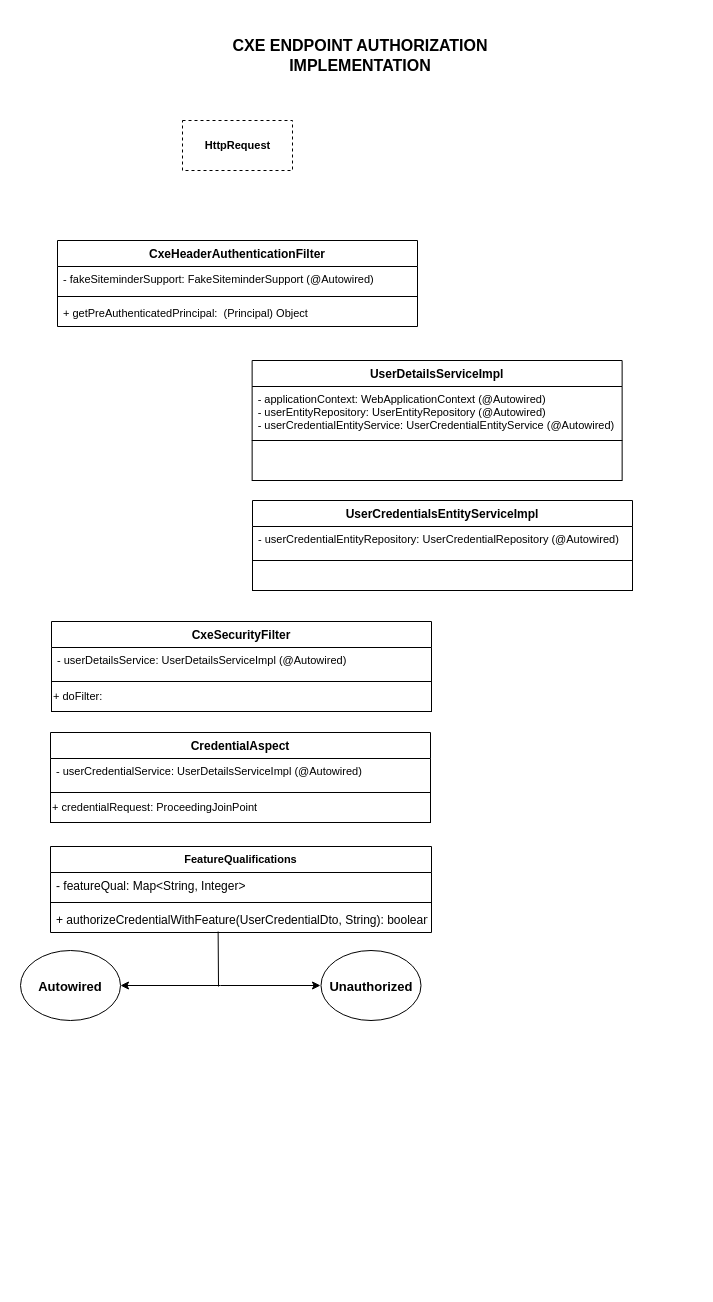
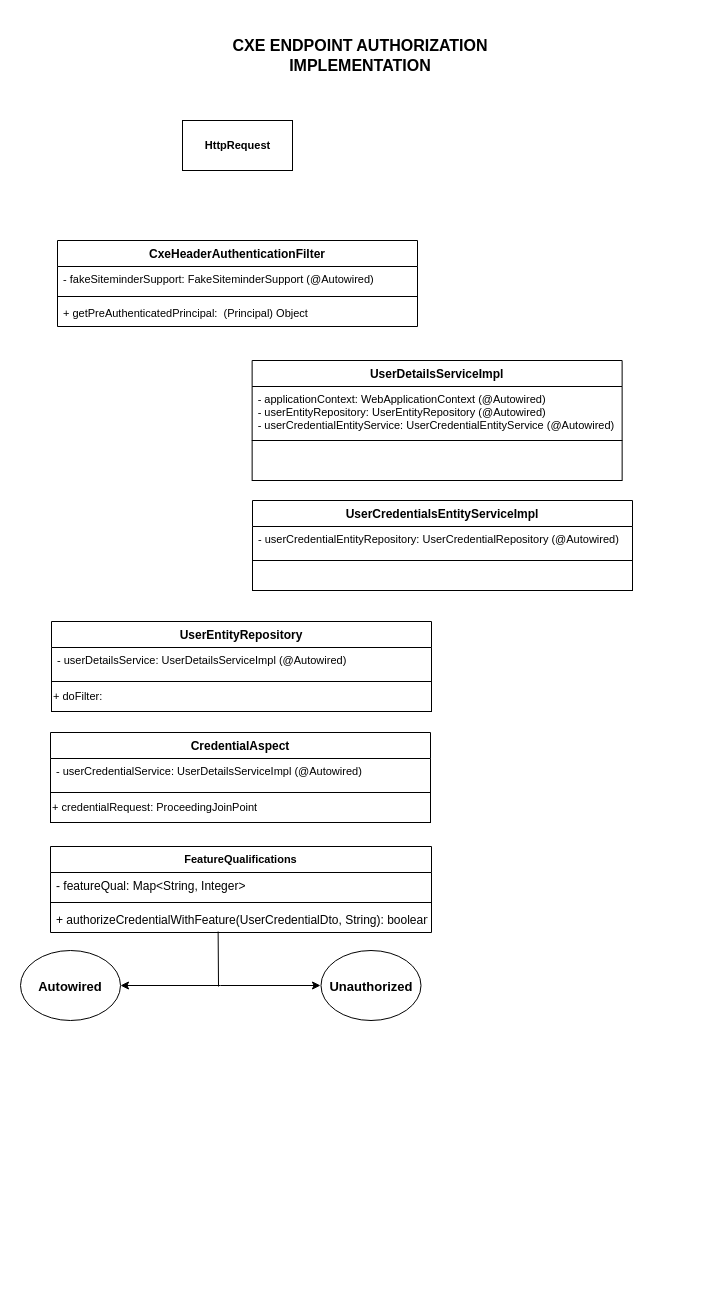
  <mxCell id="0" />
  <mxCell id="1" parent="0" />
  <mxCell id="2" value="" style="group" vertex="1" connectable="0" parent="1"><mxGeometry x="50" y="240" width="641" height="790" as="geometry" /></mxCell>
  <mxCell id="3" value="CxeHeaderAuthenticationFilter" style="swimlane;fontStyle=1;align=center;verticalAlign=top;childLayout=stackLayout;horizontal=1;startSize=26;horizontalStack=0;resizeParent=1;resizeParentMax=0;resizeLast=0;collapsible=1;marginBottom=0;" vertex="1" parent="2"><mxGeometry x="7" width="360" height="86" as="geometry" /></mxCell>
  <mxCell id="4" value="- fakeSiteminderSupport: FakeSiteminderSupport (@Autowired)" style="text;strokeColor=none;fillColor=none;align=left;verticalAlign=top;spacingLeft=4;spacingRight=4;overflow=hidden;rotatable=0;points=[[0,0.5],[1,0.5]];portConstraint=eastwest;fontSize=11;" vertex="1" parent="3"><mxGeometry y="26" width="360" height="26" as="geometry" /></mxCell>
  <mxCell id="5" value="" style="line;strokeWidth=1;fillColor=none;align=left;verticalAlign=middle;spacingTop=-1;spacingLeft=3;spacingRight=3;rotatable=0;labelPosition=right;points=[];portConstraint=eastwest;" vertex="1" parent="3"><mxGeometry y="52" width="360" height="8" as="geometry" /></mxCell>
  <mxCell id="6" value="+ getPreAuthenticatedPrincipal:  (Principal) Object" style="text;strokeColor=none;fillColor=none;align=left;verticalAlign=top;spacingLeft=4;spacingRight=4;overflow=hidden;rotatable=0;points=[[0,0.5],[1,0.5]];portConstraint=eastwest;fontSize=11;" vertex="1" parent="3"><mxGeometry y="60" width="360" height="26" as="geometry" /></mxCell>
  <mxCell id="7" value="" style="group" vertex="1" connectable="0" parent="2"><mxGeometry x="1" y="120" width="570.64" height="120" as="geometry" /></mxCell>
  <mxCell id="8" value="" style="group" vertex="1" connectable="0" parent="7"><mxGeometry x="200.64" width="370" height="120" as="geometry" /></mxCell>
  <mxCell id="9" value="" style="rounded=0;whiteSpace=wrap;html=1;fontSize=11;" vertex="1" parent="8"><mxGeometry y="80" width="370" height="40" as="geometry" /></mxCell>
  <mxCell id="10" value="UserDetailsServiceImpl" style="swimlane;fontStyle=1;align=center;verticalAlign=top;childLayout=stackLayout;horizontal=1;startSize=26;horizontalStack=0;resizeParent=1;resizeParentMax=0;resizeLast=0;collapsible=1;marginBottom=0;" vertex="1" parent="8"><mxGeometry width="370" height="80" as="geometry" /></mxCell>
  <mxCell id="11" value="- applicationContext: WebApplicationContext (@Autowired)&#10;- userEntityRepository: UserEntityRepository (@Autowired)&#10;- userCredentialEntityService: UserCredentialEntityService (@Autowired)&#10;&#10;&#10;&#10;&#10;&#10;" style="text;strokeColor=none;fillColor=none;align=left;verticalAlign=top;spacingLeft=4;spacingRight=4;overflow=hidden;rotatable=0;points=[[0,0.5],[1,0.5]];portConstraint=eastwest;fontSize=11;" vertex="1" parent="10"><mxGeometry y="26" width="370" height="54" as="geometry" /></mxCell>
  <mxCell id="12" value="" style="group" vertex="1" connectable="0" parent="2"><mxGeometry x="257" y="260" width="380" height="90" as="geometry" /></mxCell>
  <mxCell id="13" value="" style="group" vertex="1" connectable="0" parent="12"><mxGeometry width="380" height="90" as="geometry" /></mxCell>
  <mxCell id="14" value="" style="group" vertex="1" connectable="0" parent="13"><mxGeometry width="380" height="90" as="geometry" /></mxCell>
  <mxCell id="15" value="+ getCredentials: UserCredentialDto" style="text;html=1;strokeColor=none;fillColor=none;align=left;verticalAlign=middle;whiteSpace=wrap;rounded=0;fontSize=11;" vertex="1" parent="14"><mxGeometry y="65" width="200" height="20" as="geometry" /></mxCell>
  <mxCell id="16" value="" style="group" vertex="1" connectable="0" parent="14"><mxGeometry x="-55" width="380" height="90" as="geometry" /></mxCell>
  <mxCell id="17" value="UserCredentialsEntityServiceImpl" style="swimlane;fontStyle=1;align=center;verticalAlign=top;childLayout=stackLayout;horizontal=1;startSize=26;horizontalStack=0;resizeParent=1;resizeParentMax=0;resizeLast=0;collapsible=1;marginBottom=0;" vertex="1" parent="16"><mxGeometry width="380" height="60" as="geometry" /></mxCell>
  <mxCell id="18" value="- userCredentialEntityRepository: UserCredentialRepository (@Autowired)&#10;&#10;&#10;" style="text;strokeColor=none;fillColor=none;align=left;verticalAlign=top;spacingLeft=4;spacingRight=4;overflow=hidden;rotatable=0;points=[[0,0.5],[1,0.5]];portConstraint=eastwest;fontSize=11;" vertex="1" parent="17"><mxGeometry y="26" width="380" height="34" as="geometry" /></mxCell>
  <mxCell id="19" value="" style="rounded=0;whiteSpace=wrap;html=1;fontSize=11;" vertex="1" parent="16"><mxGeometry y="60" width="380" height="30" as="geometry" /></mxCell>
  <mxCell id="20" value="" style="group" vertex="1" connectable="0" parent="2"><mxGeometry y="492" width="380" height="90" as="geometry" /></mxCell>
  <mxCell id="21" value="" style="group" vertex="1" connectable="0" parent="20"><mxGeometry width="380" height="90" as="geometry" /></mxCell>
  <mxCell id="22" value="" style="group" vertex="1" connectable="0" parent="21"><mxGeometry width="380" height="90" as="geometry" /></mxCell>
  <mxCell id="23" value="CredentialAspect" style="swimlane;fontStyle=1;align=center;verticalAlign=top;childLayout=stackLayout;horizontal=1;startSize=26;horizontalStack=0;resizeParent=1;resizeParentMax=0;resizeLast=0;collapsible=1;marginBottom=0;" vertex="1" parent="22"><mxGeometry width="380" height="60" as="geometry" /></mxCell>
  <mxCell id="24" value="- userCredentialService: UserDetailsServiceImpl (@Autowired)&#10;&#10;&#10;" style="text;strokeColor=none;fillColor=none;align=left;verticalAlign=top;spacingLeft=4;spacingRight=4;overflow=hidden;rotatable=0;points=[[0,0.5],[1,0.5]];portConstraint=eastwest;fontSize=11;" vertex="1" parent="23"><mxGeometry y="26" width="380" height="34" as="geometry" /></mxCell>
  <mxCell id="25" value="" style="rounded=0;whiteSpace=wrap;html=1;fontSize=11;" vertex="1" parent="22"><mxGeometry y="60" width="380" height="30" as="geometry" /></mxCell>
  <mxCell id="26" value="+ credentialRequest: ProceedingJoinPoint " style="text;html=1;strokeColor=none;fillColor=none;align=left;verticalAlign=middle;whiteSpace=wrap;rounded=0;fontSize=11;" vertex="1" parent="22"><mxGeometry y="65" width="360" height="20" as="geometry" /></mxCell>
  <mxCell id="27" value="" style="group" vertex="1" connectable="0" parent="2"><mxGeometry x="1" y="381" width="380" height="90" as="geometry" /></mxCell>
  <mxCell id="28" value="" style="group" vertex="1" connectable="0" parent="27"><mxGeometry width="380" height="90" as="geometry" /></mxCell>
  <mxCell id="29" value="" style="group" vertex="1" connectable="0" parent="28"><mxGeometry width="380" height="90" as="geometry" /></mxCell>
- <mxCell id="30" value="CxeSecurityFilter" style="swimlane;fontStyle=1;align=center;verticalAlign=top;childLayout=stackLayout;horizontal=1;startSize=26;horizontalStack=0;resizeParent=1;resizeParentMax=0;resizeLast=0;collapsible=1;marginBottom=0;" vertex="1" parent="29"><mxGeometry width="380" height="60" as="geometry" /></mxCell>
+ <mxCell id="30" value="UserEntityRepository" style="swimlane;fontStyle=1;align=center;verticalAlign=top;childLayout=stackLayout;horizontal=1;startSize=26;horizontalStack=0;resizeParent=1;resizeParentMax=0;resizeLast=0;collapsible=1;marginBottom=0;" vertex="1" parent="29"><mxGeometry width="380" height="60" as="geometry" /></mxCell>
  <mxCell id="31" value="- userDetailsService: UserDetailsServiceImpl (@Autowired)&#10;&#10;&#10;" style="text;strokeColor=none;fillColor=none;align=left;verticalAlign=top;spacingLeft=4;spacingRight=4;overflow=hidden;rotatable=0;points=[[0,0.5],[1,0.5]];portConstraint=eastwest;fontSize=11;" vertex="1" parent="30"><mxGeometry y="26" width="380" height="34" as="geometry" /></mxCell>
  <mxCell id="32" value="" style="rounded=0;whiteSpace=wrap;html=1;fontSize=11;" vertex="1" parent="29"><mxGeometry y="60" width="380" height="30" as="geometry" /></mxCell>
  <mxCell id="33" value="+ doFilter: " style="text;html=1;strokeColor=none;fillColor=none;align=left;verticalAlign=middle;whiteSpace=wrap;rounded=0;fontSize=11;" vertex="1" parent="29"><mxGeometry y="65" width="200" height="20" as="geometry" /></mxCell>
  <mxCell id="34" value="FeatureQualifications" style="swimlane;fontStyle=1;align=center;verticalAlign=top;childLayout=stackLayout;horizontal=1;startSize=26;horizontalStack=0;resizeParent=1;resizeParentMax=0;resizeLast=0;collapsible=1;marginBottom=0;fontSize=11;" vertex="1" parent="2"><mxGeometry y="606" width="381" height="86" as="geometry" /></mxCell>
  <mxCell id="35" value="- featureQual: Map&lt;String, Integer&gt;" style="text;strokeColor=none;fillColor=none;align=left;verticalAlign=top;spacingLeft=4;spacingRight=4;overflow=hidden;rotatable=0;points=[[0,0.5],[1,0.5]];portConstraint=eastwest;" vertex="1" parent="34"><mxGeometry y="26" width="381" height="26" as="geometry" /></mxCell>
  <mxCell id="36" value="" style="line;strokeWidth=1;fillColor=none;align=left;verticalAlign=middle;spacingTop=-1;spacingLeft=3;spacingRight=3;rotatable=0;labelPosition=right;points=[];portConstraint=eastwest;" vertex="1" parent="34"><mxGeometry y="52" width="381" height="8" as="geometry" /></mxCell>
  <mxCell id="37" value="+ authorizeCredentialWithFeature(UserCredentialDto, String): boolean" style="text;strokeColor=none;fillColor=none;align=left;verticalAlign=top;spacingLeft=4;spacingRight=4;overflow=hidden;rotatable=0;points=[[0,0.5],[1,0.5]];portConstraint=eastwest;" vertex="1" parent="34"><mxGeometry y="60" width="381" height="26" as="geometry" /></mxCell>
  <mxCell id="38" value="&lt;font size=&quot;1&quot;&gt;&lt;b&gt;&lt;font style=&quot;font-size: 13px&quot;&gt;Unauthorized&lt;/font&gt;&lt;/b&gt;&lt;/font&gt;" style="ellipse;whiteSpace=wrap;html=1;fontSize=16;align=center;" vertex="1" parent="2"><mxGeometry x="270.5" y="710" width="100" height="70" as="geometry" /></mxCell>
  <mxCell id="39" value="&lt;font size=&quot;1&quot;&gt;&lt;b style=&quot;font-size: 13px&quot;&gt;Autowired&lt;/b&gt;&lt;/font&gt;" style="ellipse;whiteSpace=wrap;html=1;fontSize=16;align=center;" vertex="1" parent="2"><mxGeometry x="-30" y="710" width="100" height="70" as="geometry" /></mxCell>
- <mxCell id="40" value="&lt;div&gt;&lt;b&gt;HttpRequest&lt;/b&gt;&lt;/div&gt;" style="html=1;fontSize=11;align=center;dashed=1;" vertex="1" parent="1"><mxGeometry x="182" y="120" width="110" height="50" as="geometry" /></mxCell>
+ <mxCell id="40" value="&lt;div&gt;&lt;b&gt;HttpRequest&lt;/b&gt;&lt;/div&gt;" style="html=1;fontSize=11;align=center;" vertex="1" parent="1"><mxGeometry x="182" y="120" width="110" height="50" as="geometry" /></mxCell>
  <mxCell id="41" value="&lt;div style=&quot;font-size: 16px;&quot;&gt;CXE ENDPOINT AUTHORIZATION&lt;/div&gt;&lt;div style=&quot;font-size: 16px;&quot;&gt;IMPLEMENTATION&lt;br style=&quot;font-size: 16px;&quot;&gt;&lt;/div&gt;" style="text;html=1;strokeColor=none;fillColor=none;align=center;verticalAlign=middle;whiteSpace=wrap;rounded=0;fontSize=16;fontStyle=1" vertex="1" parent="1"><mxGeometry x="230" y="20" width="260" height="70" as="geometry" /></mxCell>
  <mxCell id="42" value="" style="endArrow=none;html=1;fontSize=16;entryX=0.44;entryY=1.118;entryDx=0;entryDy=0;entryPerimeter=0;" edge="1" parent="1"><mxGeometry width="50" height="50" relative="1" as="geometry"><mxPoint x="218" y="986" as="sourcePoint" /><mxPoint x="217.64" y="931.068" as="targetPoint" /></mxGeometry></mxCell>
  <mxCell id="43" value="" style="endArrow=classic;html=1;fontSize=16;" edge="1" parent="1"><mxGeometry width="50" height="50" relative="1" as="geometry"><mxPoint x="220" y="985" as="sourcePoint" /><mxPoint x="120" y="985" as="targetPoint" /></mxGeometry></mxCell>
  <mxCell id="44" value="" style="endArrow=classic;html=1;fontSize=16;" edge="1" parent="1"><mxGeometry width="50" height="50" relative="1" as="geometry"><mxPoint x="220" y="985" as="sourcePoint" /><mxPoint x="320" y="985" as="targetPoint" /></mxGeometry></mxCell>
  <mxCell id="45" value="&lt;br&gt;" style="text;html=1;align=center;verticalAlign=middle;resizable=0;points=[];autosize=1;fontSize=16;" vertex="1" parent="1"><mxGeometry x="210" y="1260" width="20" height="20" as="geometry" /></mxCell>
